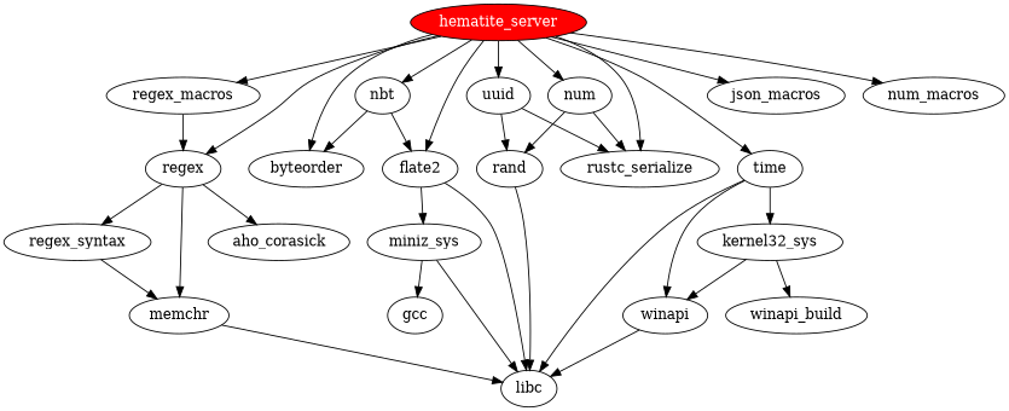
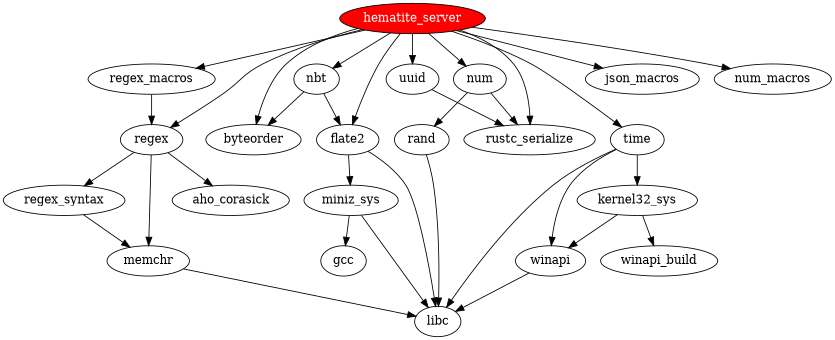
  digraph {
    hematite_server [fillcolor=red fontcolor=white root=true style=filled]
    byteorder
    flate2
    json_macros
    nbt
    num
    num_macros
    regex
    regex_macros
    rustc_serialize
    time
    uuid
    libc
    miniz_sys
    rand
    aho_corasick
    memchr
    regex_syntax
    kernel32_sys
    winapi
    gcc
    winapi_build
    hematite_server -> byteorder
    hematite_server -> flate2
    hematite_server -> json_macros
    hematite_server -> nbt
    hematite_server -> num
    hematite_server -> num_macros
    hematite_server -> regex
    hematite_server -> regex_macros
    hematite_server -> rustc_serialize
    hematite_server -> time
    hematite_server -> uuid
    flate2 -> libc
    flate2 -> miniz_sys
    nbt -> byteorder
    nbt -> flate2
    num -> rustc_serialize
    num -> rand
    regex -> aho_corasick
    regex -> memchr
    regex -> regex_syntax
    regex_macros -> regex
    time -> libc
    time -> kernel32_sys
    time -> winapi
    uuid -> rustc_serialize
-   uuid -> rand
    miniz_sys -> libc
    miniz_sys -> gcc
    rand -> libc
    memchr -> libc
    regex_syntax -> memchr
    kernel32_sys -> winapi
    kernel32_sys -> winapi_build
    winapi -> libc
  }
